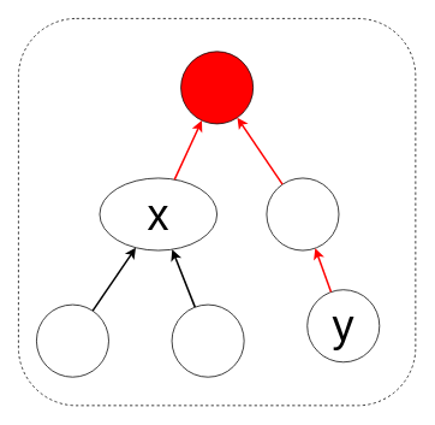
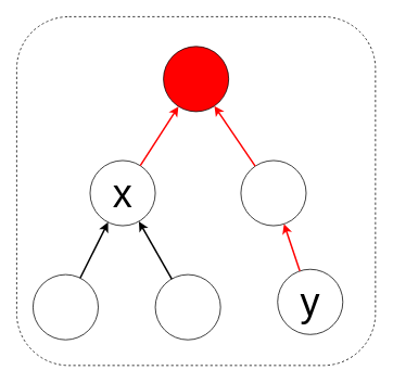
  <mxCell id="0" />
  <mxCell id="1" parent="0" />
  <mxCell id="2" value="" style="rounded=1;whiteSpace=wrap;html=1;fillColor=none;dashed=1;" vertex="1" parent="1"><mxGeometry x="20" y="20" width="440" height="428" as="geometry" /></mxCell>
  <mxCell id="3" value="" style="ellipse;whiteSpace=wrap;html=1;aspect=fixed;fillColor=#FF0000;strokeColor=#000000;" vertex="1" parent="1"><mxGeometry x="200" y="56.5" width="80" height="80" as="geometry" /></mxCell>
- <mxCell id="4" value="&lt;font style=&quot;font-size: 48px&quot;&gt;x&lt;/font&gt;" style="ellipse;whiteSpace=wrap;html=1;aspect=fixed;" vertex="1" parent="1"><mxGeometry x="110" y="196.5" width="130" height="80" as="geometry" /></mxCell>
+ <mxCell id="4" value="&lt;font style=&quot;font-size: 48px&quot;&gt;x&lt;/font&gt;" style="ellipse;whiteSpace=wrap;html=1;aspect=fixed;" vertex="1" parent="1"><mxGeometry x="110" y="196.5" width="80" height="80" as="geometry" /></mxCell>
  <mxCell id="5" value="" style="endArrow=classic;html=1;strokeWidth=2;fillColor=#f8cecc;strokeColor=#FF0000;" edge="1" parent="1" source="4" target="3"><mxGeometry width="50" height="50" relative="1" as="geometry"><mxPoint x="270" y="226.5" as="sourcePoint" /><mxPoint x="320" y="176.5" as="targetPoint" /></mxGeometry></mxCell>
  <mxCell id="6" value="" style="ellipse;whiteSpace=wrap;html=1;aspect=fixed;" vertex="1" parent="1"><mxGeometry x="295" y="196.5" width="80" height="80" as="geometry" /></mxCell>
  <mxCell id="7" value="" style="ellipse;whiteSpace=wrap;html=1;aspect=fixed;" vertex="1" parent="1"><mxGeometry x="40" y="336.5" width="80" height="80" as="geometry" /></mxCell>
  <mxCell id="8" value="" style="ellipse;whiteSpace=wrap;html=1;aspect=fixed;" vertex="1" parent="1"><mxGeometry x="190" y="336.5" width="80" height="80" as="geometry" /></mxCell>
  <mxCell id="9" value="" style="endArrow=classic;html=1;strokeWidth=2;" edge="1" parent="1" source="7" target="4"><mxGeometry width="50" height="50" relative="1" as="geometry"><mxPoint x="72.945" y="349.235" as="sourcePoint" /><mxPoint x="119.87" y="276.647" as="targetPoint" /></mxGeometry></mxCell>
  <mxCell id="10" value="" style="endArrow=classic;html=1;strokeWidth=2;" edge="1" parent="1" source="8" target="4"><mxGeometry width="50" height="50" relative="1" as="geometry"><mxPoint x="60" y="486.5" as="sourcePoint" /><mxPoint x="110" y="436.5" as="targetPoint" /></mxGeometry></mxCell>
  <mxCell id="11" value="" style="endArrow=classic;html=1;strokeWidth=2;strokeColor=#FF0000;" edge="1" parent="1" source="6" target="3"><mxGeometry width="50" height="50" relative="1" as="geometry"><mxPoint x="360" y="156.5" as="sourcePoint" /><mxPoint x="410" y="106.5" as="targetPoint" /></mxGeometry></mxCell>
- <mxCell id="12" value="&lt;font style=&quot;font-size: 48px&quot;&gt;y&lt;/font&gt;" style="ellipse;whiteSpace=wrap;html=1;aspect=fixed;" vertex="1" parent="1"><mxGeometry x="340" y="320" width="80" height="80" as="geometry" /></mxCell>
+ <mxCell id="12" value="&lt;font style=&quot;font-size: 48px&quot;&gt;y&lt;/font&gt;" style="ellipse;whiteSpace=wrap;html=1;aspect=fixed;" vertex="1" parent="1"><mxGeometry x="340" y="330" width="80" height="80" as="geometry" /></mxCell>
  <mxCell id="13" value="" style="endArrow=classic;html=1;strokeWidth=2;strokeColor=#FF0000;" edge="1" parent="1" source="12" target="6"><mxGeometry width="50" height="50" relative="1" as="geometry"><mxPoint x="391.692" y="336.298" as="sourcePoint" /><mxPoint x="341.46" y="262.599" as="targetPoint" /></mxGeometry></mxCell>
